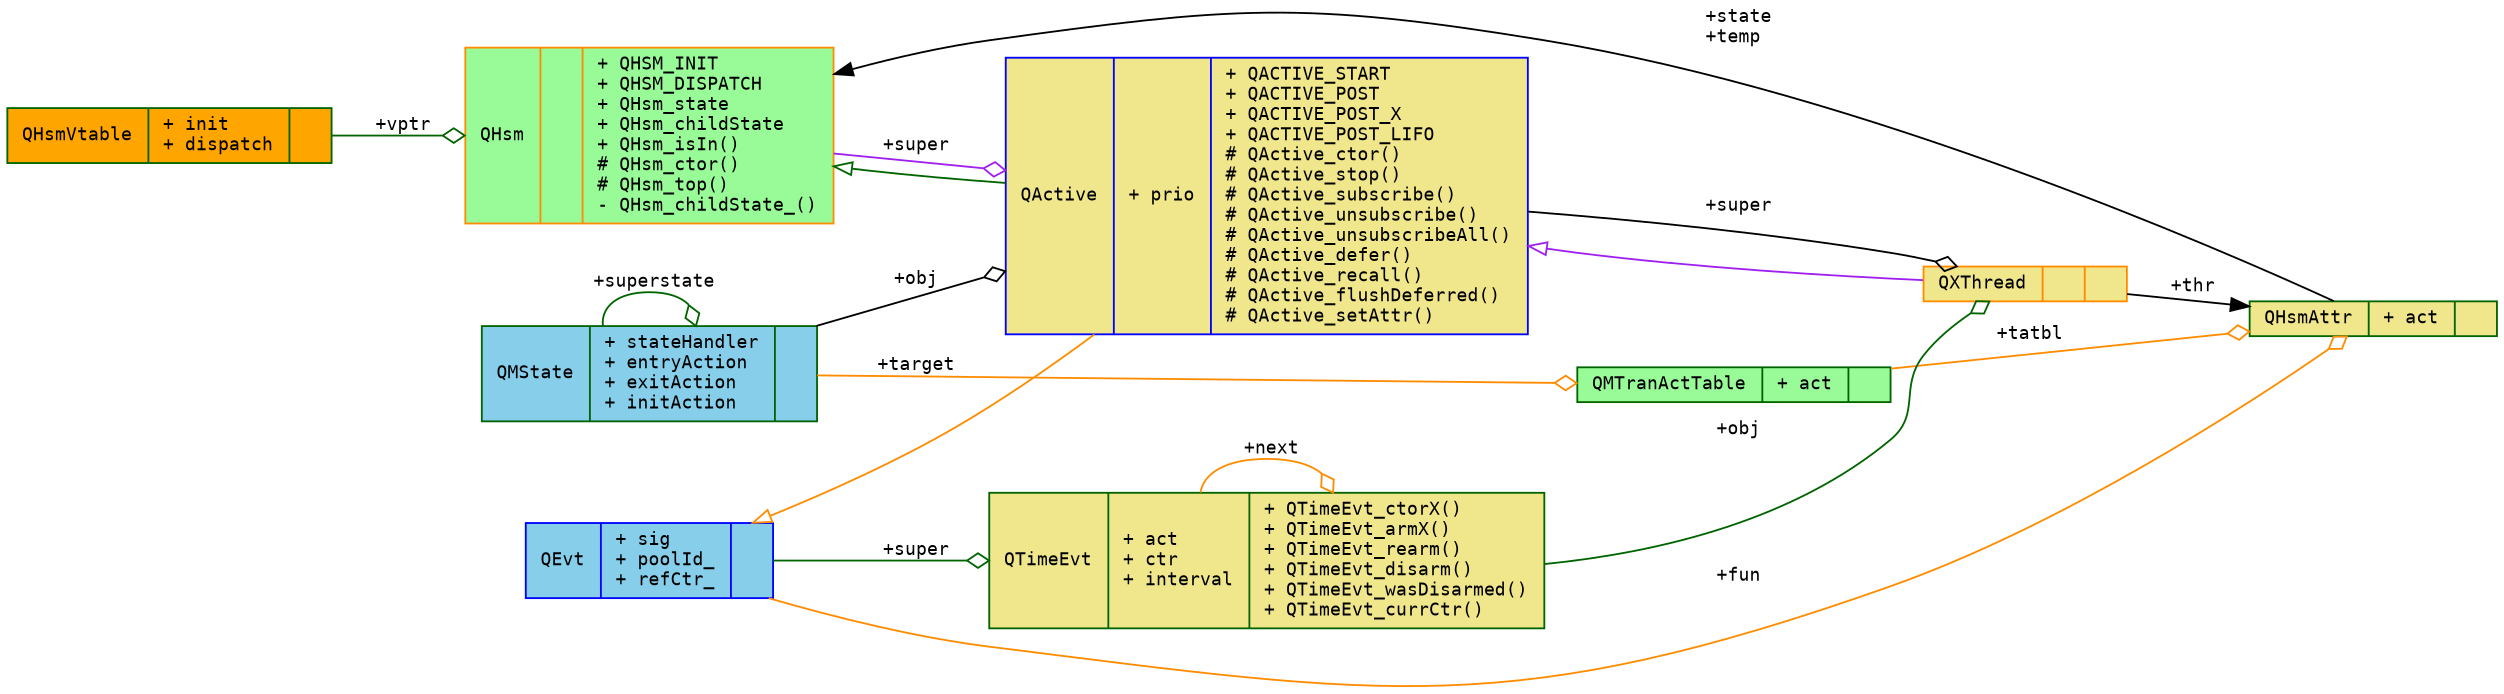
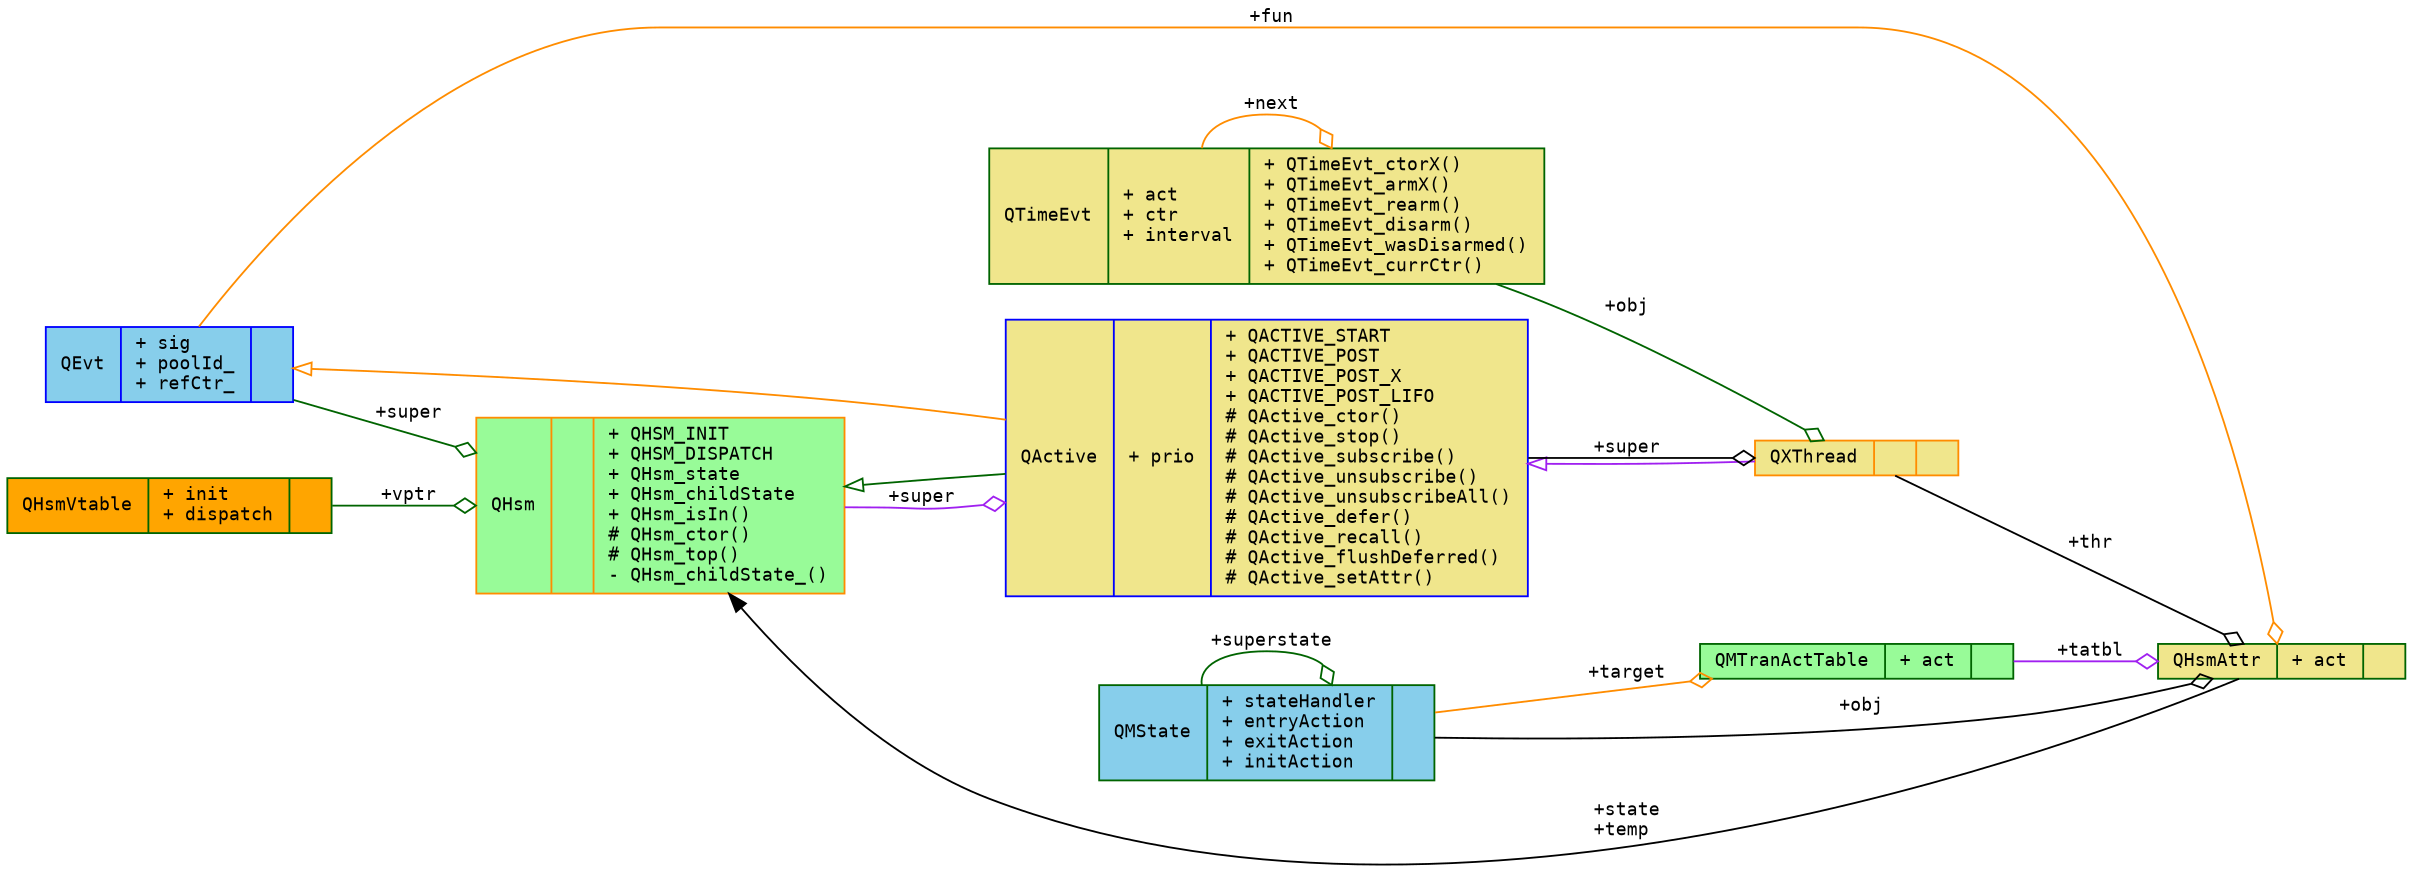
  digraph {
    fontname="DejaVu Sans Mono"
    rankdir=LR
    node [color=darkgreen fillcolor=khaki fontname="DejaVu Sans Mono" fontsize=10 shape=record style=filled]
    edge [color=darkgreen fontname="DejaVu Sans Mono" fontsize=10 labelfontname=Helvetica labelfontsize=10 style=solid arrowhead=odiamond]
    n1 [color=darkorange fillcolor=palegreen fontcolor=black height=0.2 label="{QHsm\n||+ QHSM_INIT\l+ QHSM_DISPATCH\l+ QHsm_state\l+ QHsm_childState\l+ QHsm_isIn()\l# QHsm_ctor()\l# QHsm_top()\l- QHsm_childState_()\l}" width=0.4]
    n2 [color=blue height=0.2 label="{QActive\n|+ prio\l|+ QACTIVE_START\l+ QACTIVE_POST\l+ QACTIVE_POST_X\l+ QACTIVE_POST_LIFO\l# QActive_ctor()\l# QActive_stop()\l# QActive_subscribe()\l# QActive_unsubscribe()\l# QActive_unsubscribeAll()\l# QActive_defer()\l# QActive_recall()\l# QActive_flushDeferred()\l# QActive_setAttr()\l}" width=0.4]
    n3 [color=darkorange height=0.2 label="{QXThread\n||}" width=0.4]
    n4 [height=0.2 label="{QHsmAttr\n|+ act\l|}" width=0.4]
    n5 [fillcolor=skyblue height=0.2 label="{QMState\n|+ stateHandler\l+ entryAction\l+ exitAction\l+ initAction\l|}" width=0.4]
    n6 [fillcolor=palegreen height=0.2 label="{QMTranActTable\n|+ act\l|}" width=0.4]
    n7 [color=blue fillcolor=skyblue height=0.2 label="{QEvt\n|+ sig\l+ poolId_\l+ refCtr_\l|}" width=0.4]
    n8 [height=0.2 label="{QTimeEvt\n|+ act\l+ ctr\l+ interval\l|+ QTimeEvt_ctorX()\l+ QTimeEvt_armX()\l+ QTimeEvt_rearm()\l+ QTimeEvt_disarm()\l+ QTimeEvt_wasDisarmed()\l+ QTimeEvt_currCtr()\l}" width=0.4]
    n9 [fillcolor=orange height=0.2 label="{QHsmVtable\n|+ init\l+ dispatch\l|}" width=0.4]
    n1 -> n2 [arrowtail=onormal dir=back arrowhead=""]
    n1 -> n2 [color=purple label=" +super"]
    n2 -> n3 [arrowtail=onormal color=purple dir=back arrowhead=""]
    n2 -> n3 [color=black label=" +super"]
-   n3 -> n4 [arrowhead=normal color=black label=" +thr"]
+   n3 -> n4 [color=black label=" +thr"]
    n4 -> n1 [arrowhead=normal color=black label=" +state\n+temp"]
-   n5 -> n2 [color=black label=" +obj"]
+   n5 -> n4 [color=black label=" +obj"]
    n5 -> n5 [label=" +superstate"]
    n5 -> n6 [color=darkorange label=" +target"]
-   n6 -> n4 [color=darkorange label=" +tatbl"]
+   n6 -> n4 [color=purple label=" +tatbl"]
    n7 -> n2 [arrowtail=onormal color=darkorange dir=back arrowhead=""]
    n7 -> n4 [color=darkorange label=" +fun"]
-   n7 -> n8 [label=" +super"]
+   n7 -> n1 [label=" +super"]
    n8 -> n3 [label=" +obj"]
    n8 -> n8 [color=darkorange label=" +next"]
    n9 -> n1 [label=" +vptr"]
  }
